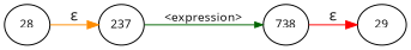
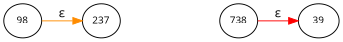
  digraph {
    fontname="Open Sans"
    rankdir=LR
    node [fixedsize=true fontname="Open Sans" fontsize=11 shape=ellipse peripheries=1]
    edge [fontname="Open Sans"]
-   n1 [label=29 width=.6 peripheries=""]
-   n2 [label=28 width=.55]
+   n1 [label=39 width=.6 peripheries=""]
+   n2 [label=98 width=.55]
    n3 [label=237 width=.55]
    n4 [label=738 width=.55]
    n2 -> n3 [color=darkorange label="&epsilon;"]
-   n3 -> n4 [arrowhead=normal arrowsize=.7 color=darkgreen fontsize=11 label="<expression>"]
    n4 -> n1 [color=red label="&epsilon;"]
  }
